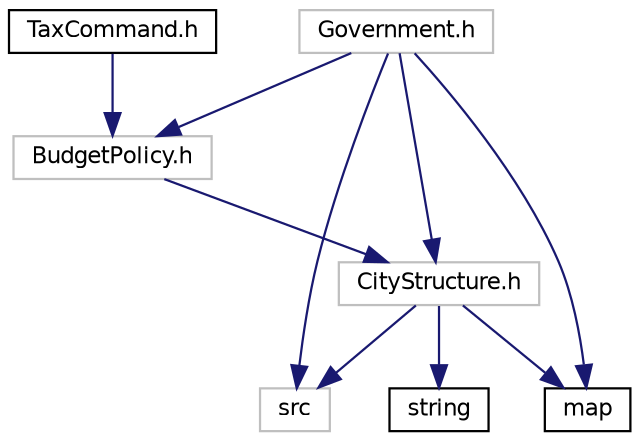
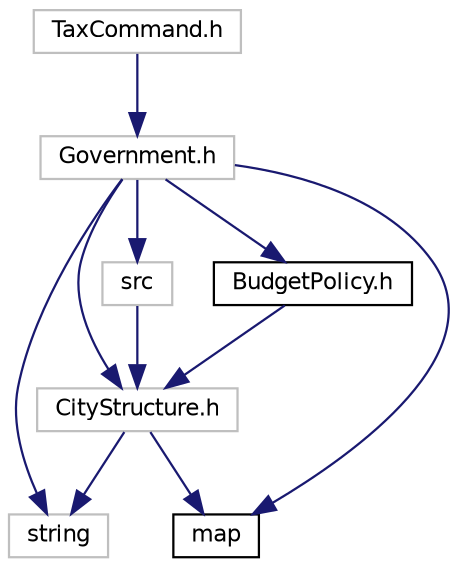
  digraph {
    node [color=grey75 fillcolor=white fontname=Helvetica fontsize=10 shape=record style=filled]
    edge [color=midnightblue fontname=Helvetica fontsize=10 labelfontname=Helvetica labelfontsize=10 style=solid]
-   n1 [color=black height=0.2 label="TaxCommand.h" width=0.4]
+   n1 [height=0.2 label="TaxCommand.h" width=0.4]
    n2 [height=0.2 label="Government.h" width=0.4]
-   n3 [color=black height=0.2 label=string width=0.4]
+   n3 [height=0.2 label=string width=0.4]
    n4 [height=0.2 label="CityStructure.h" width=0.4]
    n5 [height=0.2 label=src width=0.4]
    n6 [color=black height=0.2 label=map width=0.4]
-   n7 [height=0.2 label="BudgetPolicy.h" width=0.4]
-   n1 -> n7
+   n7 [color=black height=0.2 label="BudgetPolicy.h" width=0.4]
+   n1 -> n2
+   n2 -> n3
    n2 -> n4
    n2 -> n5
    n2 -> n6
    n2 -> n7
    n4 -> n3
-   n4 -> n5
+   n5 -> n4
    n4 -> n6
    n7 -> n4
  }
